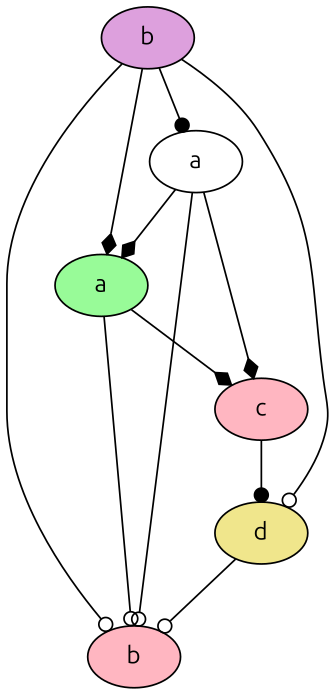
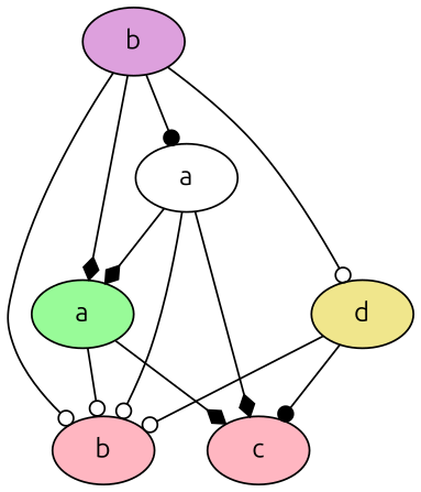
  digraph {
    fontname=Ubuntu
    node [style=filled fillcolor=lightpink fontname=Ubuntu]
    edge [arrowhead=odot fontname=Ubuntu]
    n1 [label=b fillcolor=plum]
    n2 [label=a fillcolor=white]
    n3 [label=a fillcolor=palegreen]
    n4 [label=d fillcolor=khaki]
    n5 [label=b]
    n6 [label=c]
    n1 -> n2 [arrowhead=dot]
    n1 -> n3 [arrowhead=diamond]
    n1 -> n4
    n1 -> n5
    n2 -> n3 [arrowhead=diamond]
    n2 -> n5
    n2 -> n6 [arrowhead=diamond]
    n3 -> n5
    n3 -> n6 [arrowhead=diamond]
    n4 -> n5
-   n6 -> n4 [arrowhead=dot]
+   n4 -> n6 [arrowhead=dot]
  }
